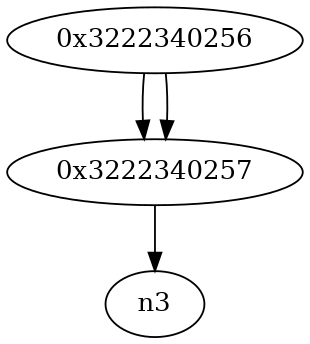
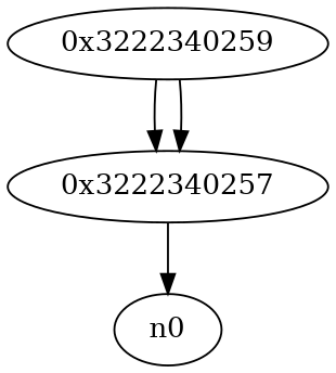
  digraph {
-   n2 [label="0x3222340256"]
+   n2 [label="0x3222340259"]
    n3 [label="0x3222340257"]
-   n0 [label=n3]
+   n0
    n2 -> n3
    n2 -> n3
    n3 -> n0
  }
